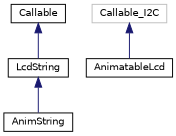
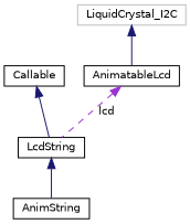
  digraph {
    node [color=black fillcolor=white fontname=Helvetica fontsize=10 shape=record style=filled]
    edge [color=midnightblue dir=back fontname=Helvetica fontsize=10 labelfontname=Helvetica labelfontsize=10 style=solid]
    n1 [height=0.2 label=AnimString width=0.4]
    n2 [height=0.2 label=LcdString width=0.4]
    n3 [height=0.2 label=Callable width=0.4]
    n4 [height=0.2 label=AnimatableLcd width=0.4]
-   n5 [color=grey75 height=0.2 label=Callable_I2C width=0.4]
+   n5 [color=grey75 height=0.2 label=LiquidCrystal_I2C width=0.4]
    n2 -> n1
    n3 -> n2
+   n4 -> n2 [color=darkorchid3 label=" lcd" style=dashed]
    n5 -> n4
  }
